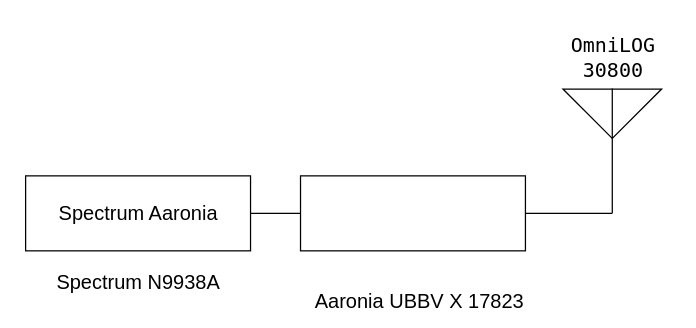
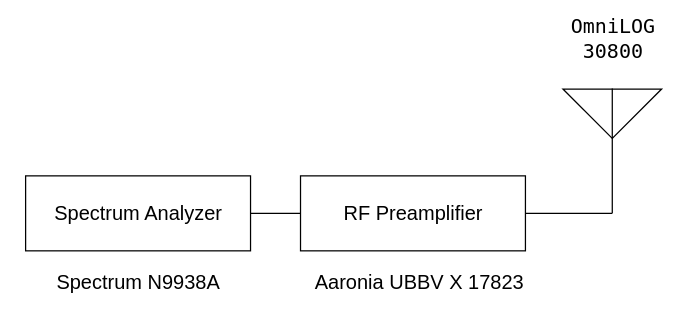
  <mxCell id="0" />
  <mxCell id="1" parent="0" />
  <mxCell id="2" value="" style="verticalLabelPosition=bottom;shadow=0;dashed=0;align=center;html=1;verticalAlign=top;shape=mxgraph.electrical.radio.aerial_-_antenna_2;" parent="1" vertex="1"><mxGeometry x="450" y="70" width="79" height="100" as="geometry" /></mxCell>
  <mxCell id="3" value="" style="endArrow=none;html=1;rounded=0;entryX=0.5;entryY=1;entryDx=0;entryDy=0;entryPerimeter=0;" parent="1" target="2" edge="1"><mxGeometry width="50" height="50" relative="1" as="geometry"><mxPoint x="170" y="170" as="sourcePoint" /><mxPoint x="230" y="100" as="targetPoint" /></mxGeometry></mxCell>
  <mxCell id="4" value="" style="rounded=0;whiteSpace=wrap;html=1;" parent="1" vertex="1"><mxGeometry x="20" y="140" width="180" height="60" as="geometry" /></mxCell>
- <mxCell id="5" value="&lt;pre style=&quot;margin-top: 0px; margin-bottom: 0px; font-size: 16px;&quot;&gt;&lt;pre style=&quot;margin-top: 0px; margin-bottom: 0px;&quot;&gt;&lt;span style=&quot;background-color: initial; font-family: Helvetica; white-space-collapse: collapse;&quot;&gt;Spectrum Aaronia&lt;/span&gt;&lt;br&gt;&lt;/pre&gt;&lt;/pre&gt;" style="text;html=1;align=center;verticalAlign=middle;resizable=0;points=[];autosize=1;strokeColor=none;fillColor=none;" parent="1" vertex="1"><mxGeometry x="30" y="155" width="160" height="30" as="geometry" /></mxCell>
- <mxCell id="6" value="&lt;pre style=&quot;margin-top: 0px; margin-bottom: 0px; font-size: 16px;&quot;&gt;&lt;font style=&quot;font-size: 16px;&quot;&gt;OmniLOG&lt;/font&gt;&lt;/pre&gt;&lt;pre style=&quot;margin-top: 0px; margin-bottom: 0px; font-size: 16px;&quot;&gt;&lt;font style=&quot;font-size: 16px;&quot;&gt;30800&lt;/font&gt;&lt;/pre&gt;" style="text;html=1;align=center;verticalAlign=middle;resizable=0;points=[];autosize=1;strokeColor=none;fillColor=none;" parent="1" vertex="1"><mxGeometry x="444.5" y="20" width="90" height="50" as="geometry" /></mxCell>
+ <mxCell id="5" value="&lt;pre style=&quot;margin-top: 0px; margin-bottom: 0px; font-size: 16px;&quot;&gt;&lt;pre style=&quot;margin-top: 0px; margin-bottom: 0px;&quot;&gt;&lt;span style=&quot;background-color: initial; font-family: Helvetica; white-space-collapse: collapse;&quot;&gt;Spectrum Analyzer&lt;/span&gt;&lt;br&gt;&lt;/pre&gt;&lt;/pre&gt;" style="text;html=1;align=center;verticalAlign=middle;resizable=0;points=[];autosize=1;strokeColor=none;fillColor=none;" parent="1" vertex="1"><mxGeometry x="30" y="155" width="160" height="30" as="geometry" /></mxCell>
+ <mxCell id="6" value="&lt;pre style=&quot;margin-top: 0px; margin-bottom: 0px; font-size: 16px;&quot;&gt;&lt;font style=&quot;font-size: 16px;&quot;&gt;OmniLOG&lt;/font&gt;&lt;/pre&gt;&lt;pre style=&quot;margin-top: 0px; margin-bottom: 0px; font-size: 16px;&quot;&gt;&lt;font style=&quot;font-size: 16px;&quot;&gt;30800&lt;/font&gt;&lt;/pre&gt;" style="text;html=1;align=center;verticalAlign=middle;resizable=0;points=[];autosize=1;strokeColor=none;fillColor=none;" parent="1" vertex="1"><mxGeometry x="444.5" y="5" width="90" height="50" as="geometry" /></mxCell>
  <mxCell id="7" value="" style="rounded=0;whiteSpace=wrap;html=1;" vertex="1" parent="1"><mxGeometry x="240" y="140" width="180" height="60" as="geometry" /></mxCell>
- <mxCell id="8" value="&lt;font style=&quot;font-size: 16px;&quot;&gt;Aaronia UBBV X 17823&lt;/font&gt;" style="text;html=1;align=center;verticalAlign=middle;resizable=0;points=[];autosize=1;strokeColor=none;fillColor=none;" vertex="1" parent="1"><mxGeometry x="240" y="225" width="190" height="30" as="geometry" /></mxCell>
+ <mxCell id="8" value="&lt;font style=&quot;font-size: 16px;&quot;&gt;Aaronia UBBV X 17823&lt;/font&gt;" style="text;html=1;align=center;verticalAlign=middle;resizable=0;points=[];autosize=1;strokeColor=none;fillColor=none;" vertex="1" parent="1"><mxGeometry x="240" y="210" width="190" height="30" as="geometry" /></mxCell>
+ <mxCell id="9" value="&lt;font style=&quot;font-size: 16px;&quot;&gt;RF Preamplifier&lt;/font&gt;" style="text;html=1;align=center;verticalAlign=middle;resizable=0;points=[];autosize=1;strokeColor=none;fillColor=none;" vertex="1" parent="1"><mxGeometry x="265" y="155" width="130" height="30" as="geometry" /></mxCell>
  <mxCell id="10" value="&lt;font style=&quot;font-size: 16px;&quot;&gt;Spectrum N9938A&lt;/font&gt;" style="text;html=1;align=center;verticalAlign=middle;resizable=0;points=[];autosize=1;strokeColor=none;fillColor=none;" vertex="1" parent="1"><mxGeometry x="35" y="210" width="150" height="30" as="geometry" /></mxCell>
